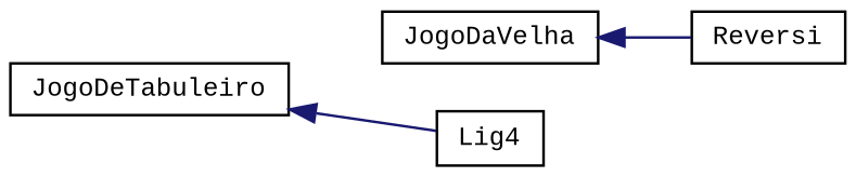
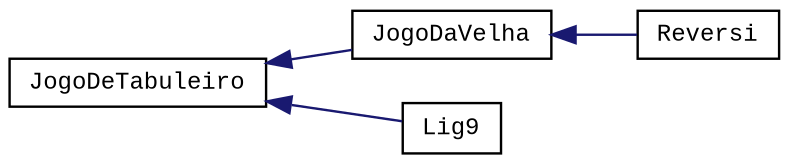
  digraph {
    fontname="Liberation Mono"
    rankdir=LR
    node [color=black fillcolor=white fontname="Liberation Mono" fontsize=10 shape=record style=filled]
    edge [color=midnightblue dir=back fontname="Liberation Mono" fontsize=10 labelfontname=Helvetica labelfontsize=10 style=solid]
    n1 [height=0.2 label=JogoDeTabuleiro width=0.4]
    n2 [height=0.2 label=JogoDaVelha width=0.4]
-   n3 [height=0.2 label=Lig4 width=0.4]
+   n3 [height=0.2 label=Lig9 width=0.4]
    n4 [height=0.2 label=Reversi width=0.4]
+   n1 -> n2
    n1 -> n3
    n2 -> n4
  }
